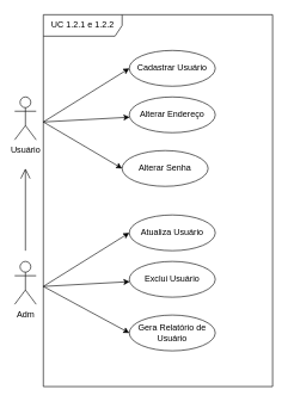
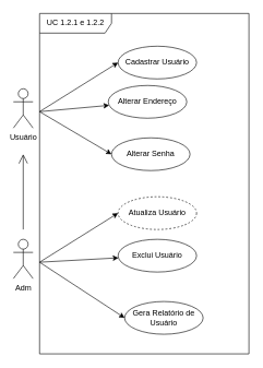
  <mxCell id="0" />
  <mxCell id="1" parent="0" />
  <mxCell id="2" value="UC 1.2.1 e 1.2.2" style="shape=umlFrame;whiteSpace=wrap;html=1;width=110;height=30;" vertex="1" parent="1"><mxGeometry x="60" y="20" width="320" height="520" as="geometry" /></mxCell>
  <mxCell id="3" value="Usuário" style="shape=umlActor;verticalLabelPosition=bottom;verticalAlign=top;html=1;outlineConnect=0;" parent="1" vertex="1"><mxGeometry x="20" y="135" width="30" height="60" as="geometry" /></mxCell>
  <mxCell id="4" value="Cadastrar Usuário" style="ellipse;whiteSpace=wrap;html=1;" parent="1" vertex="1"><mxGeometry x="180" y="70" width="120" height="50" as="geometry" /></mxCell>
  <mxCell id="5" value="" style="endArrow=classic;html=1;rounded=0;entryX=0;entryY=0.5;entryDx=0;entryDy=0;" edge="1" parent="1" target="4"><mxGeometry width="50" height="50" relative="1" as="geometry"><mxPoint x="60" y="170" as="sourcePoint" /><mxPoint x="110" y="120" as="targetPoint" /></mxGeometry></mxCell>
  <mxCell id="6" value="" style="endArrow=classic;html=1;rounded=0;" edge="1" parent="1" target="8"><mxGeometry width="50" height="50" relative="1" as="geometry"><mxPoint x="60" y="170" as="sourcePoint" /><mxPoint x="180" y="159" as="targetPoint" /></mxGeometry></mxCell>
  <mxCell id="7" value="Adm" style="shape=umlActor;verticalLabelPosition=bottom;verticalAlign=top;html=1;outlineConnect=0;" vertex="1" parent="1"><mxGeometry x="20" y="365" width="30" height="60" as="geometry" /></mxCell>
- <mxCell id="8" value="Alterar Endereço" style="ellipse;whiteSpace=wrap;html=1;" vertex="1" parent="1"><mxGeometry x="180" y="135" width="120" height="50" as="geometry" /></mxCell>
+ <mxCell id="8" value="Alterar Endereço" style="ellipse;whiteSpace=wrap;html=1;" vertex="1" parent="1"><mxGeometry x="165" y="130" width="120" height="50" as="geometry" /></mxCell>
  <mxCell id="9" value="Alterar Senha" style="ellipse;whiteSpace=wrap;html=1;" vertex="1" parent="1"><mxGeometry x="170" y="210" width="120" height="50" as="geometry" /></mxCell>
  <mxCell id="10" value="" style="endArrow=classic;html=1;rounded=0;entryX=0;entryY=0.5;entryDx=0;entryDy=0;" edge="1" parent="1" target="9"><mxGeometry width="50" height="50" relative="1" as="geometry"><mxPoint x="60" y="170" as="sourcePoint" /><mxPoint x="190.526" y="173.304" as="targetPoint" /></mxGeometry></mxCell>
  <mxCell id="11" value="" style="endArrow=open;endFill=1;endSize=12;html=1;rounded=0;" edge="1" parent="1"><mxGeometry width="160" relative="1" as="geometry"><mxPoint x="35" y="350" as="sourcePoint" /><mxPoint x="35" y="235" as="targetPoint" /></mxGeometry></mxCell>
- <mxCell id="12" value="Atualiza Usuário" style="ellipse;whiteSpace=wrap;html=1;" vertex="1" parent="1"><mxGeometry x="180" y="300" width="120" height="50" as="geometry" /></mxCell>
+ <mxCell id="12" value="Atualiza Usuário" style="ellipse;whiteSpace=wrap;html=1;dashed=1;" vertex="1" parent="1"><mxGeometry x="180" y="300" width="120" height="50" as="geometry" /></mxCell>
  <mxCell id="13" value="" style="endArrow=classic;html=1;rounded=0;entryX=0;entryY=0.5;entryDx=0;entryDy=0;" edge="1" parent="1" target="12"><mxGeometry width="50" height="50" relative="1" as="geometry"><mxPoint x="60" y="400" as="sourcePoint" /><mxPoint x="110" y="350" as="targetPoint" /></mxGeometry></mxCell>
  <mxCell id="14" value="" style="endArrow=classic;html=1;rounded=0;" edge="1" parent="1" target="15"><mxGeometry width="50" height="50" relative="1" as="geometry"><mxPoint x="60" y="400" as="sourcePoint" /><mxPoint x="180" y="389" as="targetPoint" /></mxGeometry></mxCell>
  <mxCell id="15" value="Exclui Usuário" style="ellipse;whiteSpace=wrap;html=1;" vertex="1" parent="1"><mxGeometry x="180" y="365" width="120" height="50" as="geometry" /></mxCell>
- <mxCell id="16" value="Gera Relatório de Usuário" style="ellipse;whiteSpace=wrap;html=1;" vertex="1" parent="1"><mxGeometry x="180" y="440" width="120" height="50" as="geometry" /></mxCell>
+ <mxCell id="16" value="Gera Relatório de Usuário" style="ellipse;whiteSpace=wrap;html=1;" vertex="1" parent="1"><mxGeometry x="190" y="460" width="120" height="50" as="geometry" /></mxCell>
  <mxCell id="17" value="" style="endArrow=classic;html=1;rounded=0;entryX=0;entryY=0.5;entryDx=0;entryDy=0;" edge="1" parent="1" target="16"><mxGeometry width="50" height="50" relative="1" as="geometry"><mxPoint x="60" y="400" as="sourcePoint" /><mxPoint x="190.526" y="403.304" as="targetPoint" /></mxGeometry></mxCell>
